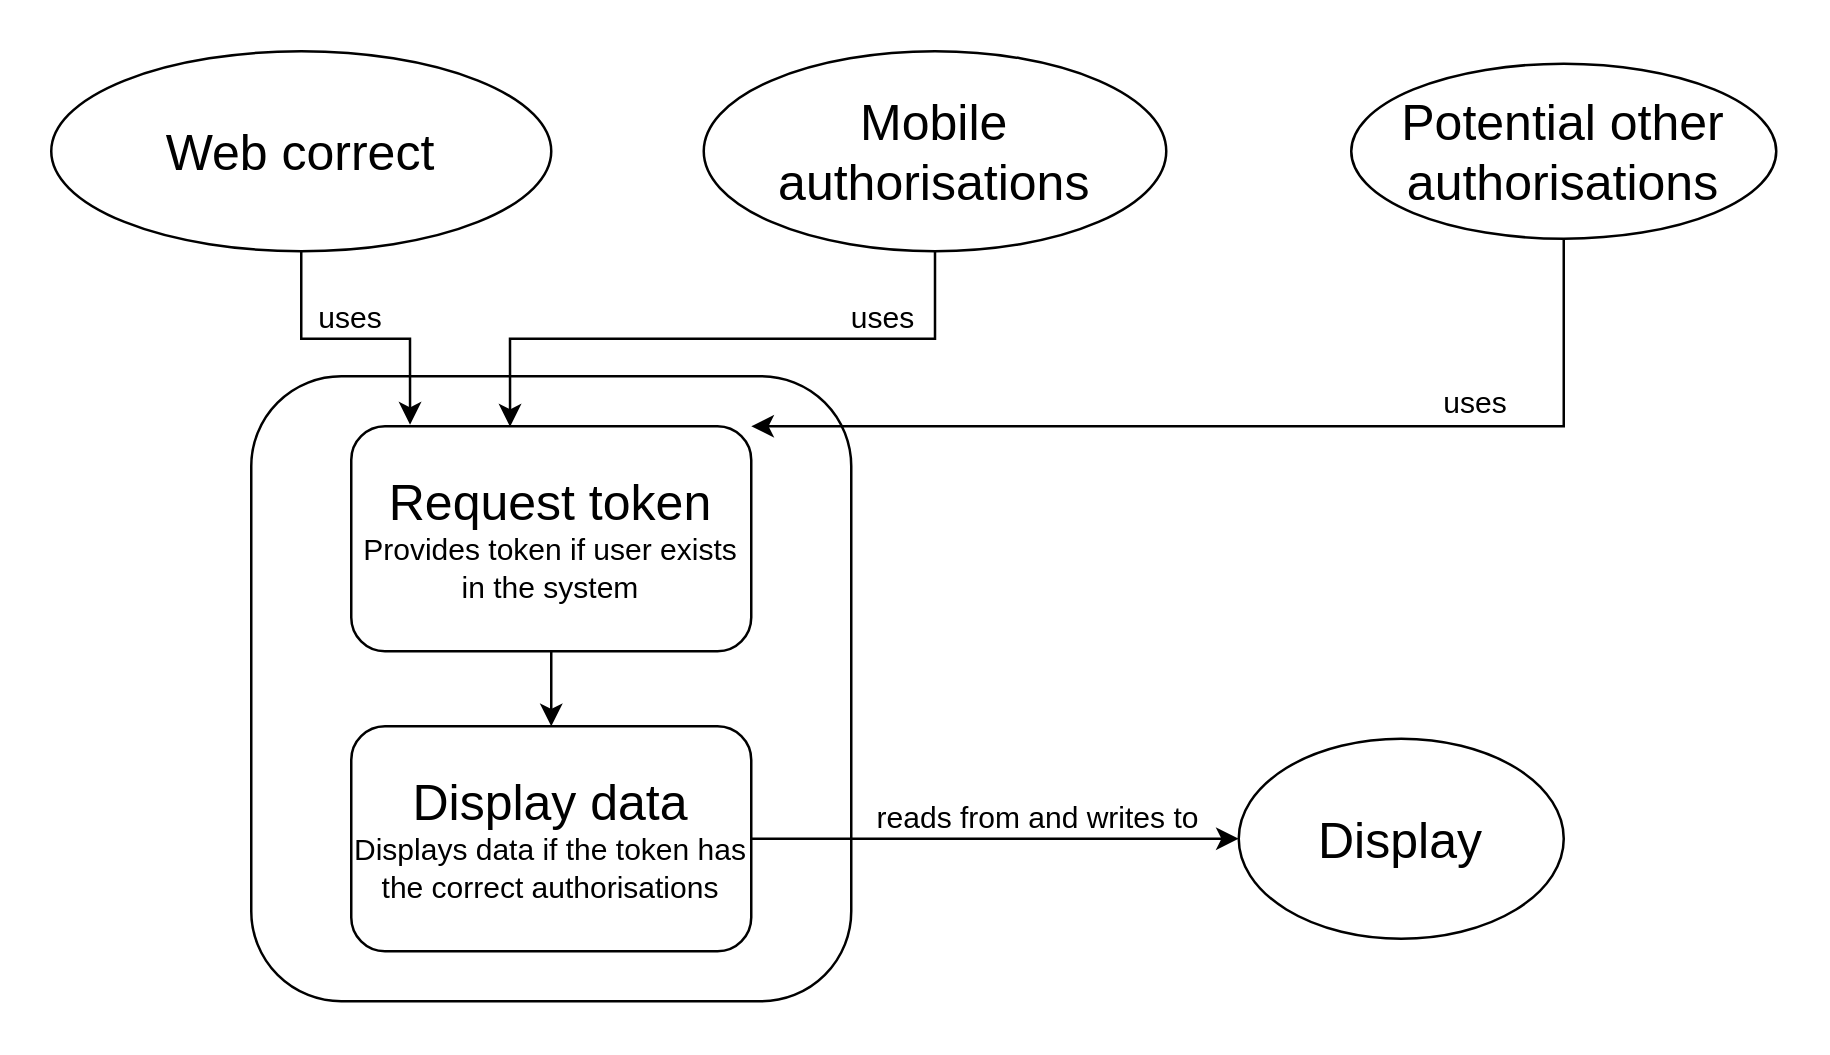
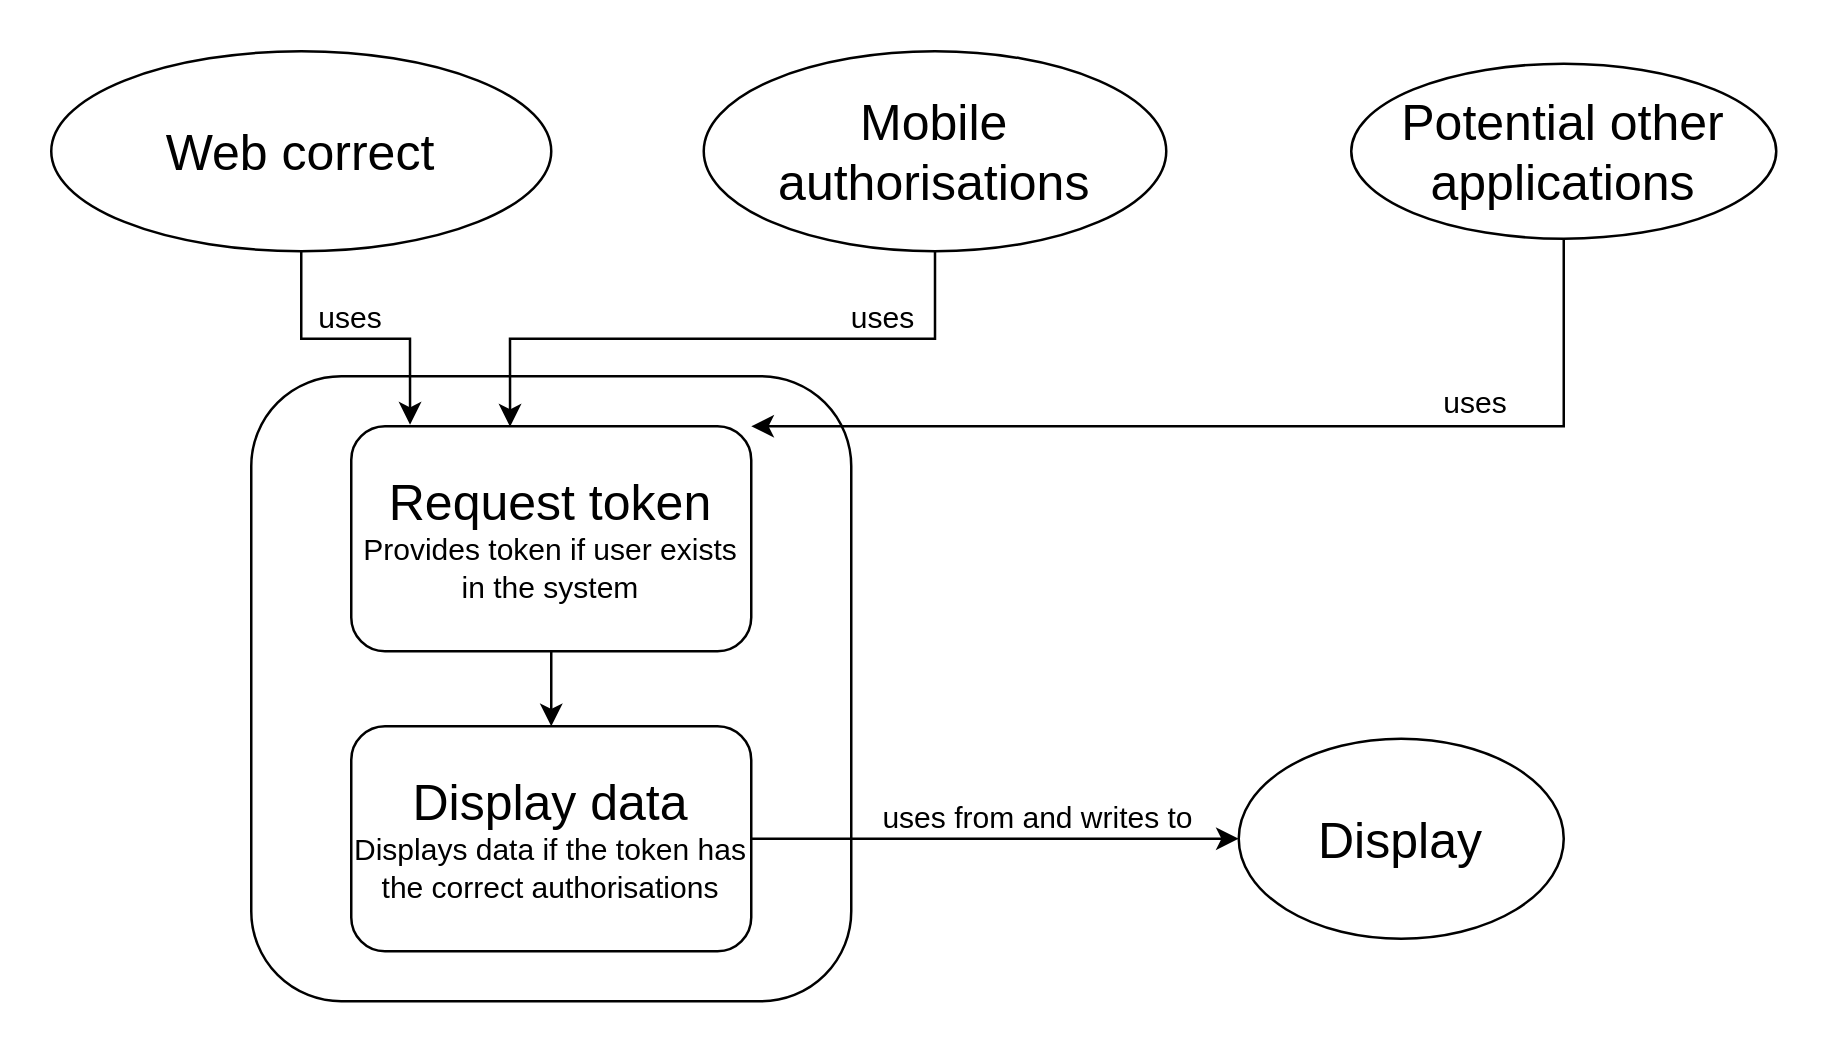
  <mxCell id="0" />
  <mxCell id="1" parent="0" />
  <mxCell id="2" value="" style="rounded=1;whiteSpace=wrap;html=1;" vertex="1" parent="1"><mxGeometry x="100" y="150" width="240" height="250" as="geometry" /></mxCell>
  <mxCell id="3" style="edgeStyle=orthogonalEdgeStyle;rounded=0;orthogonalLoop=1;jettySize=auto;html=1;entryX=0.147;entryY=-0.007;entryDx=0;entryDy=0;entryPerimeter=0;" edge="1" parent="1" source="4" target="11"><mxGeometry relative="1" as="geometry" /></mxCell>
  <mxCell id="4" value="&lt;font style=&quot;font-size: 20px&quot;&gt;Web correct&lt;br&gt;&lt;/font&gt;" style="ellipse;whiteSpace=wrap;html=1;" vertex="1" parent="1"><mxGeometry x="20" y="20" width="200" height="80" as="geometry" /></mxCell>
  <mxCell id="5" style="edgeStyle=orthogonalEdgeStyle;rounded=0;orthogonalLoop=1;jettySize=auto;html=1;entryX=0.397;entryY=0.002;entryDx=0;entryDy=0;entryPerimeter=0;" edge="1" parent="1" source="6" target="11"><mxGeometry relative="1" as="geometry" /></mxCell>
  <mxCell id="6" value="&lt;font style=&quot;font-size: 20px&quot;&gt;Mobile authorisations&lt;/font&gt;&lt;br&gt;" style="ellipse;whiteSpace=wrap;html=1;" vertex="1" parent="1"><mxGeometry x="281" y="20" width="185" height="80" as="geometry" /></mxCell>
  <mxCell id="7" value="&lt;font style=&quot;font-size: 20px&quot;&gt;Display&lt;/font&gt;&lt;br&gt;" style="ellipse;whiteSpace=wrap;html=1;" vertex="1" parent="1"><mxGeometry x="495" y="295" width="130" height="80" as="geometry" /></mxCell>
  <mxCell id="8" style="edgeStyle=orthogonalEdgeStyle;rounded=0;orthogonalLoop=1;jettySize=auto;html=1;" edge="1" parent="1" source="9" target="11"><mxGeometry relative="1" as="geometry"><Array as="points"><mxPoint x="625" y="170" /></Array></mxGeometry></mxCell>
- <mxCell id="9" value="&lt;font style=&quot;font-size: 20px&quot;&gt;Potential other authorisations&lt;/font&gt;" style="ellipse;whiteSpace=wrap;html=1;" vertex="1" parent="1"><mxGeometry x="540" y="25" width="170" height="70" as="geometry" /></mxCell>
+ <mxCell id="9" value="&lt;font style=&quot;font-size: 20px&quot;&gt;Potential other applications&lt;/font&gt;" style="ellipse;whiteSpace=wrap;html=1;" vertex="1" parent="1"><mxGeometry x="540" y="25" width="170" height="70" as="geometry" /></mxCell>
  <mxCell id="10" style="edgeStyle=orthogonalEdgeStyle;rounded=0;orthogonalLoop=1;jettySize=auto;html=1;entryX=0.5;entryY=0;entryDx=0;entryDy=0;" edge="1" parent="1" source="11" target="13"><mxGeometry relative="1" as="geometry" /></mxCell>
  <mxCell id="11" value="&lt;font style=&quot;font-size: 20px&quot;&gt;Request token&lt;br&gt;&lt;/font&gt;Provides token if user exists in the system" style="rounded=1;whiteSpace=wrap;html=1;" vertex="1" parent="1"><mxGeometry x="140" y="170" width="160" height="90" as="geometry" /></mxCell>
  <mxCell id="12" style="edgeStyle=orthogonalEdgeStyle;rounded=0;orthogonalLoop=1;jettySize=auto;html=1;exitX=1;exitY=0.5;exitDx=0;exitDy=0;" edge="1" parent="1" source="13" target="7"><mxGeometry relative="1" as="geometry" /></mxCell>
  <mxCell id="13" value="&lt;font style=&quot;font-size: 20px&quot;&gt;Display data&lt;br&gt;&lt;/font&gt;Displays data if the token has the correct authorisations" style="rounded=1;whiteSpace=wrap;html=1;" vertex="1" parent="1"><mxGeometry x="140" y="290" width="160" height="90" as="geometry" /></mxCell>
- <mxCell id="14" value="reads from and writes to&lt;br&gt;" style="text;html=1;strokeColor=none;fillColor=none;align=center;verticalAlign=middle;whiteSpace=wrap;rounded=0;" vertex="1" parent="1"><mxGeometry x="335" y="317" width="160" height="20" as="geometry" /></mxCell>
+ <mxCell id="14" value="uses from and writes to&lt;br&gt;" style="text;html=1;strokeColor=none;fillColor=none;align=center;verticalAlign=middle;whiteSpace=wrap;rounded=0;" vertex="1" parent="1"><mxGeometry x="335" y="317" width="160" height="20" as="geometry" /></mxCell>
  <mxCell id="15" value="uses" style="text;html=1;strokeColor=none;fillColor=none;align=center;verticalAlign=middle;whiteSpace=wrap;rounded=0;" vertex="1" parent="1"><mxGeometry x="570" y="151" width="40" height="20" as="geometry" /></mxCell>
  <mxCell id="16" value="uses" style="text;html=1;strokeColor=none;fillColor=none;align=center;verticalAlign=middle;whiteSpace=wrap;rounded=0;" vertex="1" parent="1"><mxGeometry x="333" y="117" width="40" height="20" as="geometry" /></mxCell>
  <mxCell id="17" value="uses" style="text;html=1;strokeColor=none;fillColor=none;align=center;verticalAlign=middle;whiteSpace=wrap;rounded=0;" vertex="1" parent="1"><mxGeometry x="120" y="117" width="40" height="20" as="geometry" /></mxCell>
